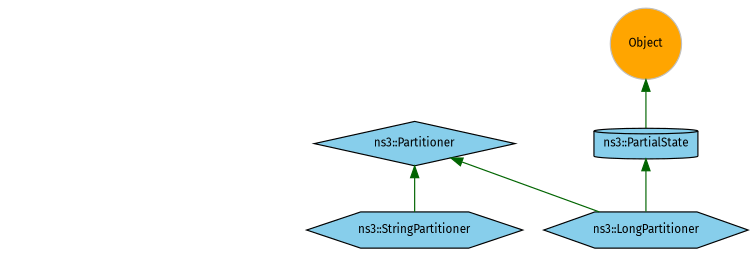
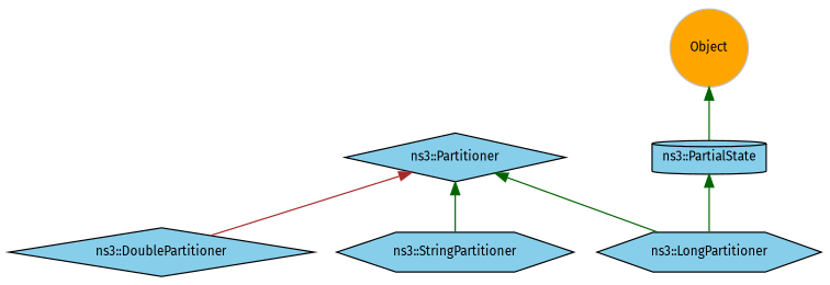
  digraph {
    fontname="Fira Sans"
    node [color=black fillcolor=skyblue fontname="Fira Sans" fontsize=10 shape=diamond style=filled]
    edge [color=darkgreen dir=back fontname="Fira Sans" fontsize=10 labelfontname=Helvetica labelfontsize=10 style=solid]
    n1 [fontcolor=black height=0.2 label="ns3::Partitioner" width=0.4]
+   n2 [height=0.2 label="ns3::DoublePartitioner" width=0.4]
    n3 [height=0.2 label="ns3::LongPartitioner" shape=hexagon width=0.4]
    n4 [height=0.2 label="ns3::StringPartitioner" shape=hexagon width=0.4]
    n5 [height=0.2 label="ns3::PartialState" shape=cylinder width=0.4]
    n6 [color=grey75 fillcolor=orange height=0.2 label=Object shape=circle width=0.4]
+   n1 -> n2 [color=brown]
    n1 -> n3
    n1 -> n4
    n5 -> n3
    n6 -> n5
  }
